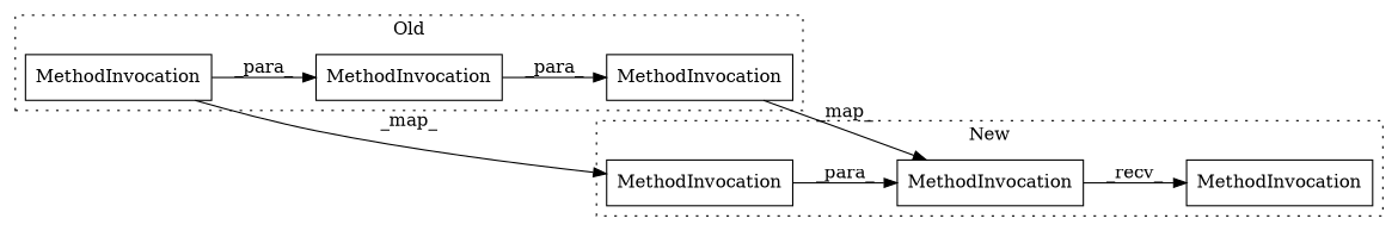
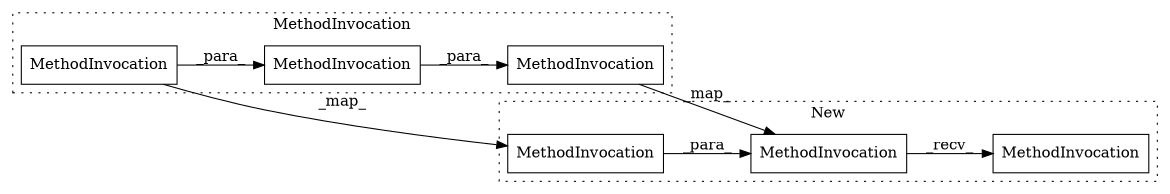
  digraph {
    rankdir=LR
    node [a=32 l=10 shape=box]
    n1 [l="10,1" label=MethodInvocation s="27040,27077"]
    n2 [l="7,1" label=MethodInvocation s="27050,27076"]
    n3 [label=MethodInvocation s=27066]
    n4 [l=9 label=MethodInvocation s=26506]
    n5 [l="26,1" label=MethodInvocation s="26459,26504"]
    n6 [label=MethodInvocation s=26494]
    subgraph cluster_1 {
-     label=Old
+     label=MethodInvocation
      style=dotted
      n1
      n2
      n3
    }
    subgraph cluster_2 {
      label=New
      style=dotted
      n4
      n5
      n6
    }
    n1 -> n5 [label=_map_]
    n2 -> n1 [label=_para_]
    n3 -> n2 [label=_para_]
    n3 -> n6 [label=_map_]
    n5 -> n4 [label=_recv_]
    n6 -> n5 [label=_para_]
  }
